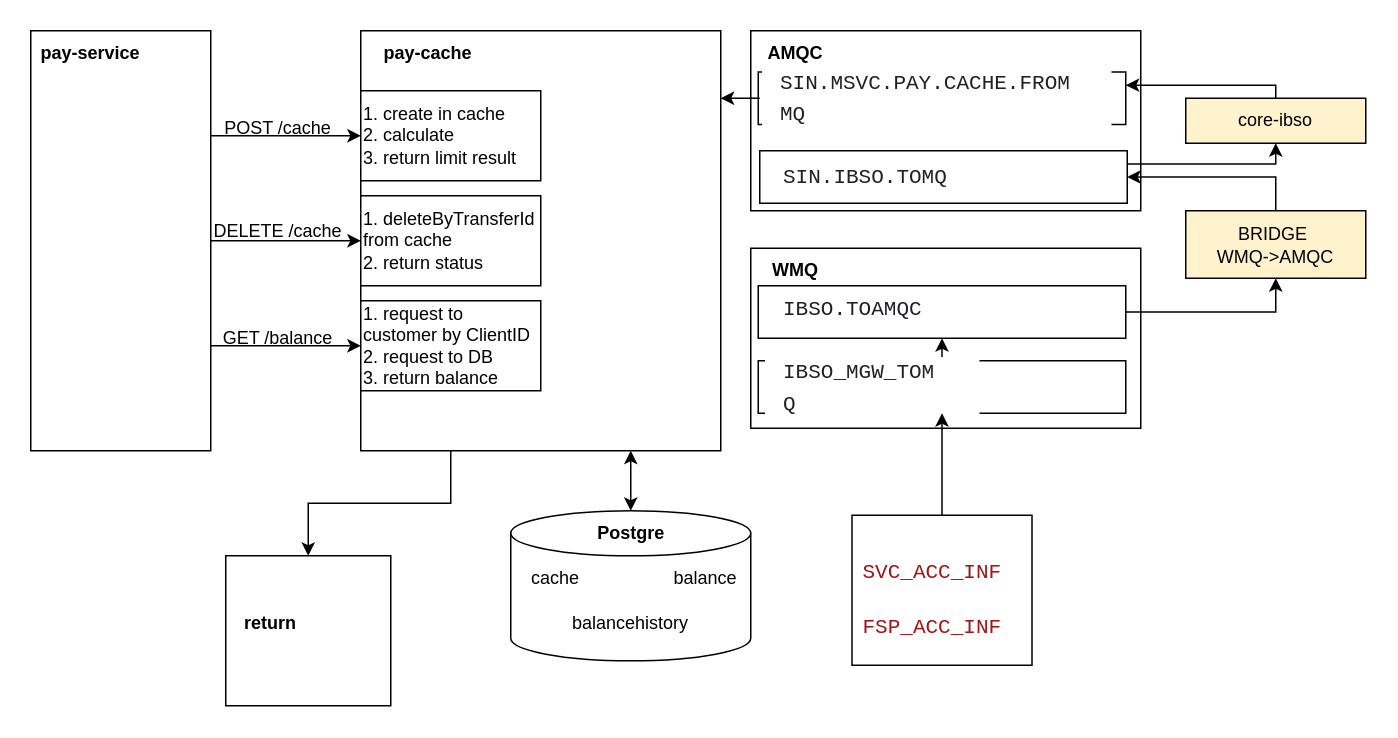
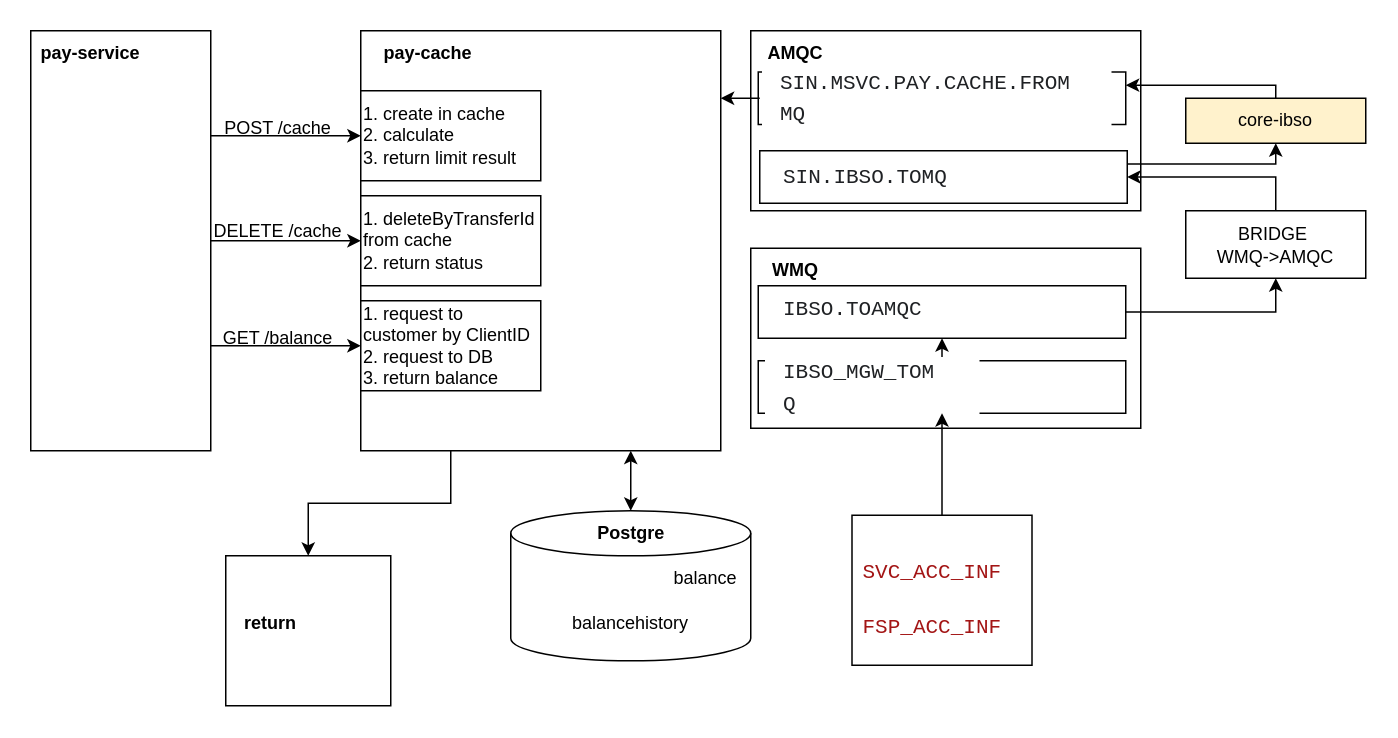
  <mxCell id="0" />
  <mxCell id="1" parent="0" />
  <mxCell id="2" style="edgeStyle=orthogonalEdgeStyle;rounded=0;orthogonalLoop=1;jettySize=auto;html=1;exitX=1;exitY=0.25;exitDx=0;exitDy=0;entryX=0;entryY=0.25;entryDx=0;entryDy=0;" edge="1" parent="1" source="15" target="9"><mxGeometry relative="1" as="geometry" /></mxCell>
  <mxCell id="3" style="edgeStyle=orthogonalEdgeStyle;rounded=0;orthogonalLoop=1;jettySize=auto;html=1;exitX=1;exitY=0.5;exitDx=0;exitDy=0;entryX=0;entryY=0.5;entryDx=0;entryDy=0;" edge="1" parent="1" source="15" target="9"><mxGeometry relative="1" as="geometry" /></mxCell>
  <mxCell id="4" style="edgeStyle=orthogonalEdgeStyle;rounded=0;orthogonalLoop=1;jettySize=auto;html=1;exitX=1;exitY=0.75;exitDx=0;exitDy=0;entryX=0;entryY=0.75;entryDx=0;entryDy=0;" edge="1" parent="1" source="15" target="9"><mxGeometry relative="1" as="geometry" /></mxCell>
  <mxCell id="5" value="POST /cache" style="text;html=1;align=center;verticalAlign=middle;whiteSpace=wrap;rounded=0;" vertex="1" parent="1"><mxGeometry x="120" y="70" width="130" height="30" as="geometry" /></mxCell>
  <mxCell id="6" value="DELETE /cache" style="text;html=1;align=center;verticalAlign=middle;whiteSpace=wrap;rounded=0;" vertex="1" parent="1"><mxGeometry x="120" y="139" width="130" height="30" as="geometry" /></mxCell>
  <mxCell id="7" value="GET /balance" style="text;html=1;align=center;verticalAlign=middle;whiteSpace=wrap;rounded=0;" vertex="1" parent="1"><mxGeometry x="125" y="210" width="120" height="30" as="geometry" /></mxCell>
  <mxCell id="8" value="" style="group" vertex="1" connectable="0" parent="1"><mxGeometry x="240" y="20" width="240" height="280" as="geometry" /></mxCell>
  <mxCell id="9" value="" style="rounded=0;whiteSpace=wrap;html=1;" vertex="1" parent="8"><mxGeometry width="240" height="280" as="geometry" /></mxCell>
  <mxCell id="10" value="&lt;b&gt;pay-cache&lt;/b&gt;" style="text;html=1;align=center;verticalAlign=middle;whiteSpace=wrap;rounded=0;" vertex="1" parent="8"><mxGeometry width="90" height="30" as="geometry" /></mxCell>
  <mxCell id="11" value="&lt;div&gt;1. create in cache&amp;nbsp;&lt;/div&gt;&lt;div&gt;2. calculate&amp;nbsp;&lt;/div&gt;&lt;div style=&quot;&quot;&gt;3. return limit result&lt;/div&gt;" style="rounded=0;whiteSpace=wrap;html=1;align=left;" vertex="1" parent="8"><mxGeometry y="40" width="120" height="60" as="geometry" /></mxCell>
  <mxCell id="12" value="&lt;div&gt;1. deleteByTransferId from cache&lt;/div&gt;&lt;div&gt;2. return status&lt;/div&gt;" style="rounded=0;whiteSpace=wrap;html=1;align=left;" vertex="1" parent="8"><mxGeometry y="110" width="120" height="60" as="geometry" /></mxCell>
  <mxCell id="13" value="&lt;div&gt;1. request to customer by ClientID&lt;/div&gt;&lt;div&gt;2. request to DB&lt;/div&gt;&lt;div&gt;3. return balance&lt;/div&gt;" style="rounded=0;whiteSpace=wrap;html=1;align=left;" vertex="1" parent="8"><mxGeometry y="180" width="120" height="60" as="geometry" /></mxCell>
  <mxCell id="14" value="" style="group" vertex="1" connectable="0" parent="1"><mxGeometry x="20" y="20" width="120" height="280" as="geometry" /></mxCell>
  <mxCell id="15" value="&lt;p style=&quot;line-height: 120%;&quot;&gt;&lt;br&gt;&lt;/p&gt;" style="rounded=0;whiteSpace=wrap;html=1;" vertex="1" parent="14"><mxGeometry width="120" height="280" as="geometry" /></mxCell>
  <mxCell id="16" value="pay-service" style="text;html=1;align=center;verticalAlign=middle;whiteSpace=wrap;rounded=0;fontStyle=1" vertex="1" parent="14"><mxGeometry width="80" height="30" as="geometry" /></mxCell>
  <mxCell id="17" style="edgeStyle=orthogonalEdgeStyle;rounded=0;orthogonalLoop=1;jettySize=auto;html=1;exitX=0.75;exitY=1;exitDx=0;exitDy=0;entryX=0.5;entryY=0;entryDx=0;entryDy=0;entryPerimeter=0;horizontal=1;startArrow=classic;startFill=1;" edge="1" parent="1" source="9" target="19"><mxGeometry relative="1" as="geometry" /></mxCell>
  <mxCell id="18" value="" style="group" vertex="1" connectable="0" parent="1"><mxGeometry x="340" y="340" width="160" height="100" as="geometry" /></mxCell>
  <mxCell id="19" value="" style="shape=cylinder3;whiteSpace=wrap;html=1;boundedLbl=1;backgroundOutline=1;size=15;" vertex="1" parent="18"><mxGeometry width="160" height="100" as="geometry" /></mxCell>
  <mxCell id="20" value="Postgre" style="text;html=1;align=center;verticalAlign=middle;resizable=0;points=[];autosize=1;strokeColor=none;fillColor=none;fontStyle=1" vertex="1" parent="18"><mxGeometry x="50" width="60" height="30" as="geometry" /></mxCell>
- <mxCell id="21" value="cache" style="text;html=1;align=center;verticalAlign=middle;whiteSpace=wrap;rounded=0;" vertex="1" parent="18"><mxGeometry y="30" width="60" height="30" as="geometry" /></mxCell>
  <mxCell id="22" value="balance" style="text;html=1;align=center;verticalAlign=middle;whiteSpace=wrap;rounded=0;" vertex="1" parent="18"><mxGeometry x="100" y="30" width="60" height="30" as="geometry" /></mxCell>
  <mxCell id="23" value="balancehistory" style="text;html=1;align=center;verticalAlign=middle;whiteSpace=wrap;rounded=0;" vertex="1" parent="18"><mxGeometry x="25" y="60" width="110" height="30" as="geometry" /></mxCell>
  <mxCell id="24" value="" style="rounded=0;whiteSpace=wrap;html=1;" vertex="1" parent="1"><mxGeometry x="150" y="370" width="110" height="100" as="geometry" /></mxCell>
  <mxCell id="25" value="&lt;b&gt;return&lt;/b&gt;" style="text;html=1;align=center;verticalAlign=middle;whiteSpace=wrap;rounded=0;" vertex="1" parent="1"><mxGeometry x="150" y="400" width="60" height="30" as="geometry" /></mxCell>
  <mxCell id="26" style="edgeStyle=orthogonalEdgeStyle;rounded=0;orthogonalLoop=1;jettySize=auto;html=1;exitX=0.25;exitY=1;exitDx=0;exitDy=0;entryX=0.5;entryY=0;entryDx=0;entryDy=0;" edge="1" parent="1" source="9" target="24"><mxGeometry relative="1" as="geometry" /></mxCell>
  <mxCell id="27" value="" style="rounded=0;whiteSpace=wrap;html=1;" vertex="1" parent="1"><mxGeometry x="500" y="20" width="260" height="120" as="geometry" /></mxCell>
  <mxCell id="28" value="AMQC" style="text;html=1;align=center;verticalAlign=middle;whiteSpace=wrap;rounded=0;fontStyle=1" vertex="1" parent="1"><mxGeometry x="500" y="20" width="60" height="30" as="geometry" /></mxCell>
  <mxCell id="29" value="" style="rounded=0;whiteSpace=wrap;html=1;" vertex="1" parent="1"><mxGeometry x="500" y="165" width="260" height="120" as="geometry" /></mxCell>
  <mxCell id="30" value="WMQ" style="text;html=1;align=center;verticalAlign=middle;whiteSpace=wrap;rounded=0;fontStyle=1" vertex="1" parent="1"><mxGeometry x="500" y="165" width="60" height="30" as="geometry" /></mxCell>
  <mxCell id="31" style="edgeStyle=orthogonalEdgeStyle;rounded=0;orthogonalLoop=1;jettySize=auto;html=1;exitX=0.5;exitY=0;exitDx=0;exitDy=0;entryX=0.5;entryY=1;entryDx=0;entryDy=0;" edge="1" parent="1" source="32" target="35"><mxGeometry relative="1" as="geometry" /></mxCell>
  <mxCell id="32" value="" style="rounded=0;whiteSpace=wrap;html=1;" vertex="1" parent="1"><mxGeometry x="505" y="240" width="245" height="35" as="geometry" /></mxCell>
  <mxCell id="33" value="&lt;br&gt;&lt;pre class=&quot;masked-value display-only is-word-break&quot; style=&quot;box-sizing: inherit; overflow-x: auto; color: rgb(31, 33, 36); margin: 0px; padding: 0px 1.5rem 0px 12px; font-family: SFMono-Regular, Consolas, &amp;quot;Liberation Mono&amp;quot;, Menlo, Courier, monospace; -webkit-font-smoothing: inherit; font-size: 14px; white-space: pre-wrap; overflow-wrap: break-word; background-color: rgb(255, 255, 255); word-break: break-word; line-height: 1.5; -webkit-box-ordinal-group: 2; order: 1; font-style: normal; font-variant-ligatures: normal; font-variant-caps: normal; font-weight: 400; letter-spacing: normal; orphans: 2; text-indent: 0px; text-transform: none; widows: 2; word-spacing: 0px; -webkit-text-stroke-width: 0px; text-decoration-thickness: initial; text-decoration-style: initial; text-decoration-color: initial;&quot;&gt;IBSO_MGW_TOMQ&lt;/pre&gt;&lt;div&gt;&lt;br&gt;&lt;/div&gt;" style="text;html=1;align=left;verticalAlign=middle;whiteSpace=wrap;rounded=0;" vertex="1" parent="1"><mxGeometry x="507.5" y="242.5" width="145" height="30" as="geometry" /></mxCell>
  <mxCell id="34" style="edgeStyle=orthogonalEdgeStyle;rounded=0;orthogonalLoop=1;jettySize=auto;html=1;exitX=1;exitY=0.5;exitDx=0;exitDy=0;entryX=0.5;entryY=1;entryDx=0;entryDy=0;" edge="1" parent="1" source="35" target="50"><mxGeometry relative="1" as="geometry" /></mxCell>
  <mxCell id="35" value="" style="rounded=0;whiteSpace=wrap;html=1;" vertex="1" parent="1"><mxGeometry x="505" y="190" width="245" height="35" as="geometry" /></mxCell>
  <mxCell id="36" value="&lt;br&gt;&lt;pre class=&quot;masked-value display-only is-word-break&quot; style=&quot;box-sizing: inherit; overflow-x: auto; color: rgb(31, 33, 36); margin: 0px; padding: 0px 1.5rem 0px 12px; font-family: SFMono-Regular, Consolas, &amp;quot;Liberation Mono&amp;quot;, Menlo, Courier, monospace; -webkit-font-smoothing: inherit; font-size: 14px; white-space: pre-wrap; overflow-wrap: break-word; background-color: rgb(255, 255, 255); word-break: break-word; line-height: 1.5; -webkit-box-ordinal-group: 2; order: 1; font-style: normal; font-variant-ligatures: normal; font-variant-caps: normal; font-weight: 400; letter-spacing: normal; orphans: 2; text-indent: 0px; text-transform: none; widows: 2; word-spacing: 0px; -webkit-text-stroke-width: 0px; text-decoration-thickness: initial; text-decoration-style: initial; text-decoration-color: initial;&quot;&gt;IBSO.TOAMQC&lt;/pre&gt;&lt;div&gt;&lt;br&gt;&lt;/div&gt;" style="text;html=1;align=left;verticalAlign=middle;whiteSpace=wrap;rounded=0;" vertex="1" parent="1"><mxGeometry x="507.5" y="190" width="160" height="32.5" as="geometry" /></mxCell>
  <mxCell id="37" value="" style="rounded=0;whiteSpace=wrap;html=1;" vertex="1" parent="1"><mxGeometry x="505" y="47.5" width="245" height="35" as="geometry" /></mxCell>
  <mxCell id="38" style="edgeStyle=orthogonalEdgeStyle;rounded=0;orthogonalLoop=1;jettySize=auto;html=1;exitX=1;exitY=0.25;exitDx=0;exitDy=0;entryX=0.5;entryY=1;entryDx=0;entryDy=0;" edge="1" parent="1" source="39" target="52"><mxGeometry relative="1" as="geometry"><Array as="points"><mxPoint x="850" y="109" /></Array></mxGeometry></mxCell>
  <mxCell id="39" value="" style="rounded=0;whiteSpace=wrap;html=1;" vertex="1" parent="1"><mxGeometry x="506" y="100" width="245" height="35" as="geometry" /></mxCell>
  <mxCell id="40" value="&lt;br&gt;&lt;pre class=&quot;masked-value display-only is-word-break&quot; style=&quot;box-sizing: inherit; overflow-x: auto; color: rgb(31, 33, 36); margin: 0px; padding: 0px 1.5rem 0px 12px; font-family: SFMono-Regular, Consolas, &amp;quot;Liberation Mono&amp;quot;, Menlo, Courier, monospace; -webkit-font-smoothing: inherit; font-size: 14px; white-space: pre-wrap; overflow-wrap: break-word; background-color: rgb(255, 255, 255); word-break: break-word; line-height: 1.5; -webkit-box-ordinal-group: 2; order: 1; font-style: normal; font-variant-ligatures: normal; font-variant-caps: normal; font-weight: 400; letter-spacing: normal; orphans: 2; text-indent: 0px; text-transform: none; widows: 2; word-spacing: 0px; -webkit-text-stroke-width: 0px; text-decoration-thickness: initial; text-decoration-style: initial; text-decoration-color: initial;&quot;&gt;SIN.IBSO.TOMQ&lt;/pre&gt;&lt;div&gt;&lt;br&gt;&lt;/div&gt;" style="text;html=1;align=left;verticalAlign=middle;whiteSpace=wrap;rounded=0;" vertex="1" parent="1"><mxGeometry x="507.5" y="102.5" width="160" height="30" as="geometry" /></mxCell>
  <mxCell id="41" style="edgeStyle=orthogonalEdgeStyle;rounded=0;orthogonalLoop=1;jettySize=auto;html=1;exitX=0;exitY=0.5;exitDx=0;exitDy=0;" edge="1" parent="1" source="42"><mxGeometry relative="1" as="geometry"><mxPoint x="480" y="65" as="targetPoint" /></mxGeometry></mxCell>
  <mxCell id="42" value="&lt;br&gt;&lt;pre class=&quot;masked-value display-only is-word-break&quot; style=&quot;box-sizing: inherit; overflow-x: auto; color: rgb(31, 33, 36); margin: 0px; padding: 0px 1.5rem 0px 12px; font-family: SFMono-Regular, Consolas, &amp;quot;Liberation Mono&amp;quot;, Menlo, Courier, monospace; -webkit-font-smoothing: inherit; font-size: 14px; white-space: pre-wrap; overflow-wrap: break-word; background-color: rgb(255, 255, 255); word-break: break-word; line-height: 1.5; -webkit-box-ordinal-group: 2; order: 1; font-style: normal; font-variant-ligatures: normal; font-variant-caps: normal; font-weight: 400; letter-spacing: normal; orphans: 2; text-indent: 0px; text-transform: none; widows: 2; word-spacing: 0px; -webkit-text-stroke-width: 0px; text-decoration-thickness: initial; text-decoration-style: initial; text-decoration-color: initial;&quot;&gt;SIN.MSVC.PAY.CACHE.FROMMQ&lt;/pre&gt;&lt;div&gt;&lt;br&gt;&lt;/div&gt;" style="text;html=1;align=left;verticalAlign=middle;whiteSpace=wrap;rounded=0;" vertex="1" parent="1"><mxGeometry x="506" y="50" width="235" height="30" as="geometry" /></mxCell>
  <mxCell id="43" value="" style="group" vertex="1" connectable="0" parent="1"><mxGeometry x="567.5" y="343" width="120" height="100" as="geometry" /></mxCell>
  <mxCell id="44" value="" style="rounded=0;whiteSpace=wrap;html=1;" vertex="1" parent="43"><mxGeometry width="120" height="100" as="geometry" /></mxCell>
  <mxCell id="45" value="&#10;&lt;div style=&quot;color: #000000;background-color: #ffffff;font-family: Consolas, 'Courier New', monospace;font-weight: normal;font-size: 14px;line-height: 19px;white-space: pre;&quot;&gt;&lt;div&gt;&lt;span style=&quot;color: #a31515;&quot;&gt;SVC_ACC_INF&lt;/span&gt;&lt;/div&gt;&lt;/div&gt;&#10;&#10;" style="text;html=1;align=left;verticalAlign=middle;whiteSpace=wrap;rounded=0;" vertex="1" parent="43"><mxGeometry x="5" y="30" width="110" height="30" as="geometry" /></mxCell>
  <mxCell id="46" value="&lt;br&gt;&lt;div style=&quot;color: #000000;background-color: #ffffff;font-family: Consolas, 'Courier New', monospace;font-weight: normal;font-size: 14px;line-height: 19px;white-space: pre;&quot;&gt;&lt;div&gt;&lt;span style=&quot;color: #a31515;&quot;&gt;FSP_ACC_INF&lt;/span&gt;&lt;/div&gt;&lt;/div&gt;&lt;div&gt;&lt;br/&gt;&lt;/div&gt;" style="text;html=1;align=left;verticalAlign=middle;whiteSpace=wrap;rounded=0;" vertex="1" parent="43"><mxGeometry x="5" y="60" width="110" height="30" as="geometry" /></mxCell>
  <mxCell id="47" style="edgeStyle=orthogonalEdgeStyle;rounded=0;orthogonalLoop=1;jettySize=auto;html=1;exitX=0.5;exitY=1;exitDx=0;exitDy=0;" edge="1" parent="1" source="33" target="33"><mxGeometry relative="1" as="geometry" /></mxCell>
  <mxCell id="48" value="" style="edgeStyle=orthogonalEdgeStyle;rounded=0;orthogonalLoop=1;jettySize=auto;html=1;entryX=0.5;entryY=1;entryDx=0;entryDy=0;" edge="1" parent="1" source="44" target="32"><mxGeometry relative="1" as="geometry" /></mxCell>
  <mxCell id="49" style="edgeStyle=orthogonalEdgeStyle;rounded=0;orthogonalLoop=1;jettySize=auto;html=1;exitX=0.5;exitY=0;exitDx=0;exitDy=0;entryX=1;entryY=0.5;entryDx=0;entryDy=0;" edge="1" parent="1" source="50" target="39"><mxGeometry relative="1" as="geometry" /></mxCell>
- <mxCell id="50" value="BRIDGE&amp;nbsp;&lt;div&gt;WMQ-&amp;gt;AMQC&lt;/div&gt;" style="rounded=0;whiteSpace=wrap;html=1;fillColor=#fff2cc;" vertex="1" parent="1"><mxGeometry x="790" y="140" width="120" height="45" as="geometry" /></mxCell>
+ <mxCell id="50" value="BRIDGE&amp;nbsp;&lt;div&gt;WMQ-&amp;gt;AMQC&lt;/div&gt;" style="rounded=0;whiteSpace=wrap;html=1;" vertex="1" parent="1"><mxGeometry x="790" y="140" width="120" height="45" as="geometry" /></mxCell>
  <mxCell id="51" style="edgeStyle=orthogonalEdgeStyle;rounded=0;orthogonalLoop=1;jettySize=auto;html=1;exitX=0.5;exitY=0;exitDx=0;exitDy=0;entryX=1;entryY=0.25;entryDx=0;entryDy=0;" edge="1" parent="1" source="52" target="37"><mxGeometry relative="1" as="geometry"><Array as="points"><mxPoint x="850" y="56" /></Array></mxGeometry></mxCell>
  <mxCell id="52" value="core-ibso" style="rounded=0;whiteSpace=wrap;html=1;fillColor=#fff2cc;" vertex="1" parent="1"><mxGeometry x="790" y="65" width="120" height="30" as="geometry" /></mxCell>
